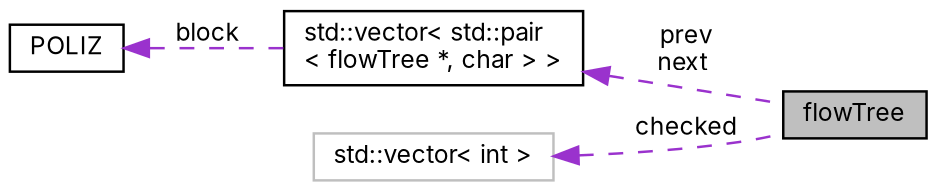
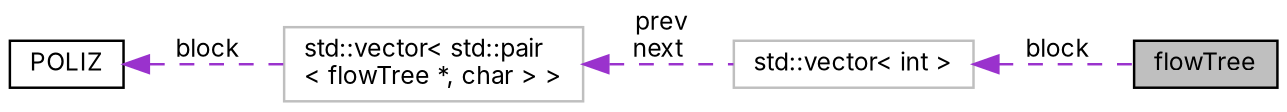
  digraph {
    fontname=Inter
    rankdir=LR
    node [color=black fillcolor=white fontname=Inter fontsize=10 shape=record style=filled]
    edge [color=darkorchid3 dir=back fontname=Inter fontsize=10 labelfontname=Helvetica labelfontsize=10 style=dashed]
    n1 [fillcolor=grey75 fontcolor=black height=0.2 label=flowTree width=0.4]
-   n2 [height=0.2 label="std::vector\< std::pair\l\< flowTree *, char \> \>" width=0.4]
+   n2 [color=grey75 height=0.2 label="std::vector\< std::pair\l\< flowTree *, char \> \>" width=0.4]
    n3 [height=0.2 label=POLIZ width=0.4]
    n4 [color=grey75 height=0.2 label="std::vector\< int \>" width=0.4]
-   n2 -> n1 [label=" prev\nnext"]
+   n2 -> n4 [label=" prev\nnext"]
    n3 -> n2 [label=" block"]
-   n4 -> n1 [label=" checked"]
+   n4 -> n1 [label=" block"]
  }
